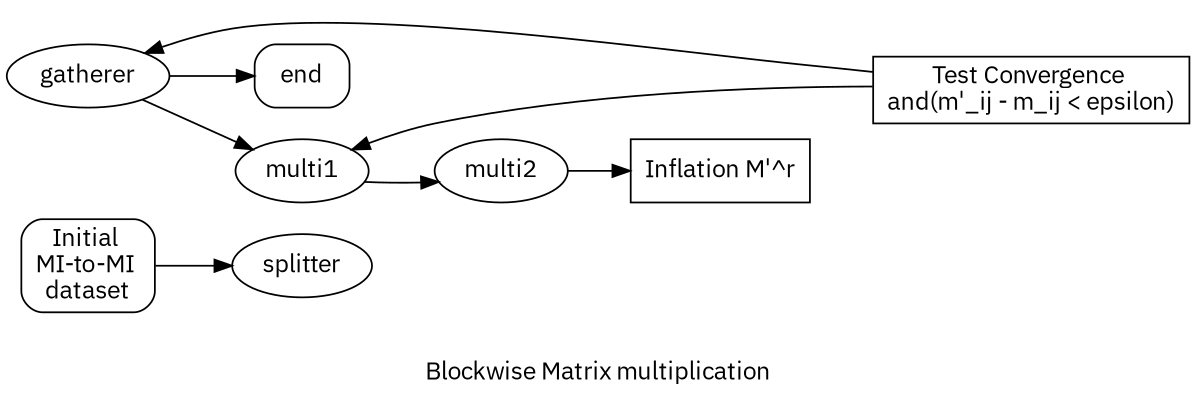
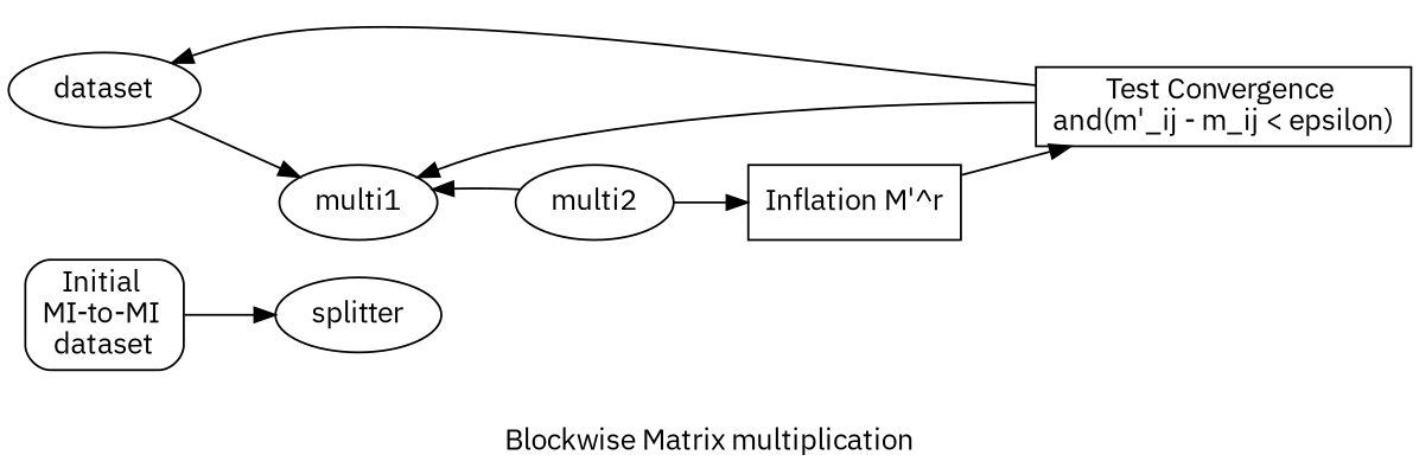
  digraph {
    fontname="IBM Plex Sans"
    label="Blockwise Matrix multiplication"
    rankdir=LR
    node [fontname="IBM Plex Sans"]
    edge [fontname="IBM Plex Sans"]
    n1 [label="Initial \nMI-to-MI \ndataset" shape=box style=rounded]
    splitter
-   end [shape=box style=rounded]
    n4 [label="Inflation M'^r" shape=box]
    n5 [label="Test Convergence \nand(m'_ij - m_ij < epsilon)" shape=box]
    multi1
-   gatherer
+   gatherer [label=dataset]
    multi2
    n1 -> splitter
+   n4 -> n5
    n5 -> multi1
    n5 -> gatherer
-   multi1 -> multi2
-   gatherer -> end
+   multi2 -> multi1
    gatherer -> multi1
    multi2 -> n4
  }
